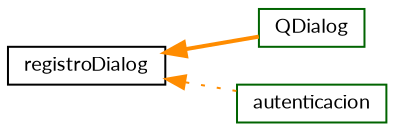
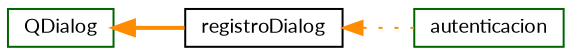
  digraph {
    fontname=Lato
    rankdir=LR
    node [color=darkgreen fillcolor=white fontname=Lato fontsize=10 shape=record style=filled]
    edge [color=darkorange dir=back fontname=Lato fontsize=10 labelfontname=Helvetica labelfontsize=10]
    n1 [height=0.2 label=QDialog width=0.4]
    n2 [color=black height=0.2 label=registroDialog width=0.4]
    n3 [height=0.2 label=autenticacion width=0.4]
-   n2 -> n1 [style=bold]
+   n1 -> n2 [style=bold]
    n2 -> n3 [style=dotted]
  }
